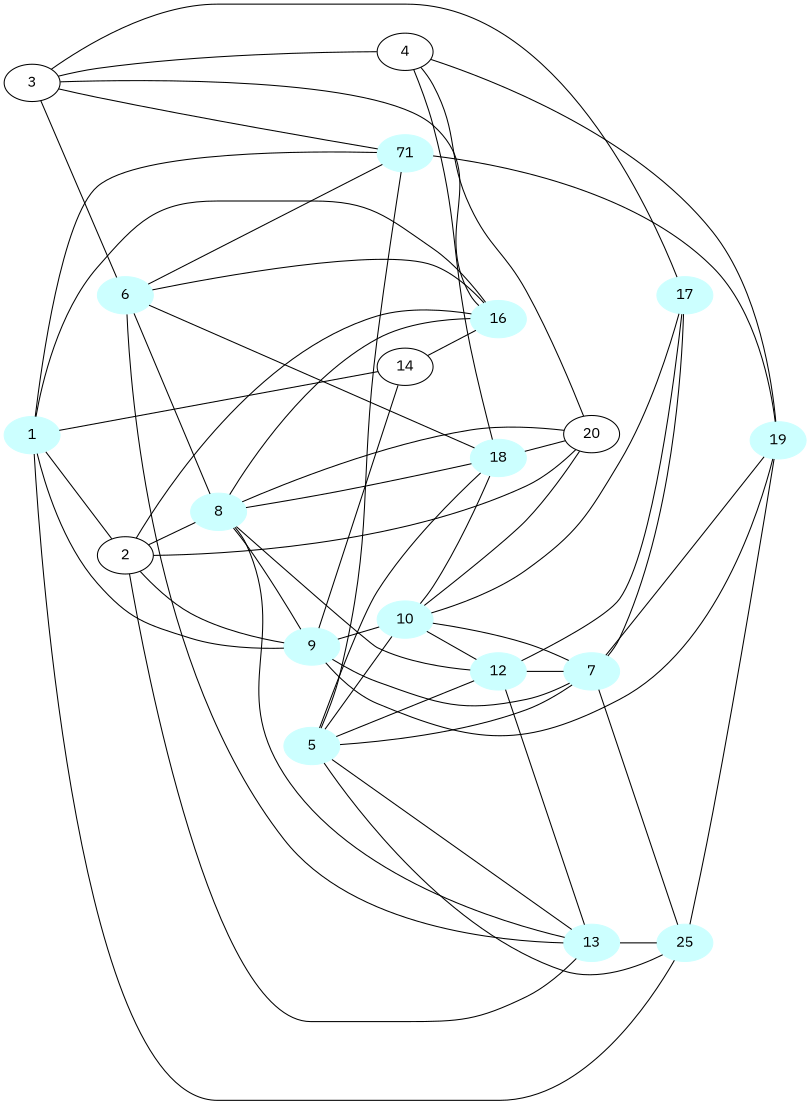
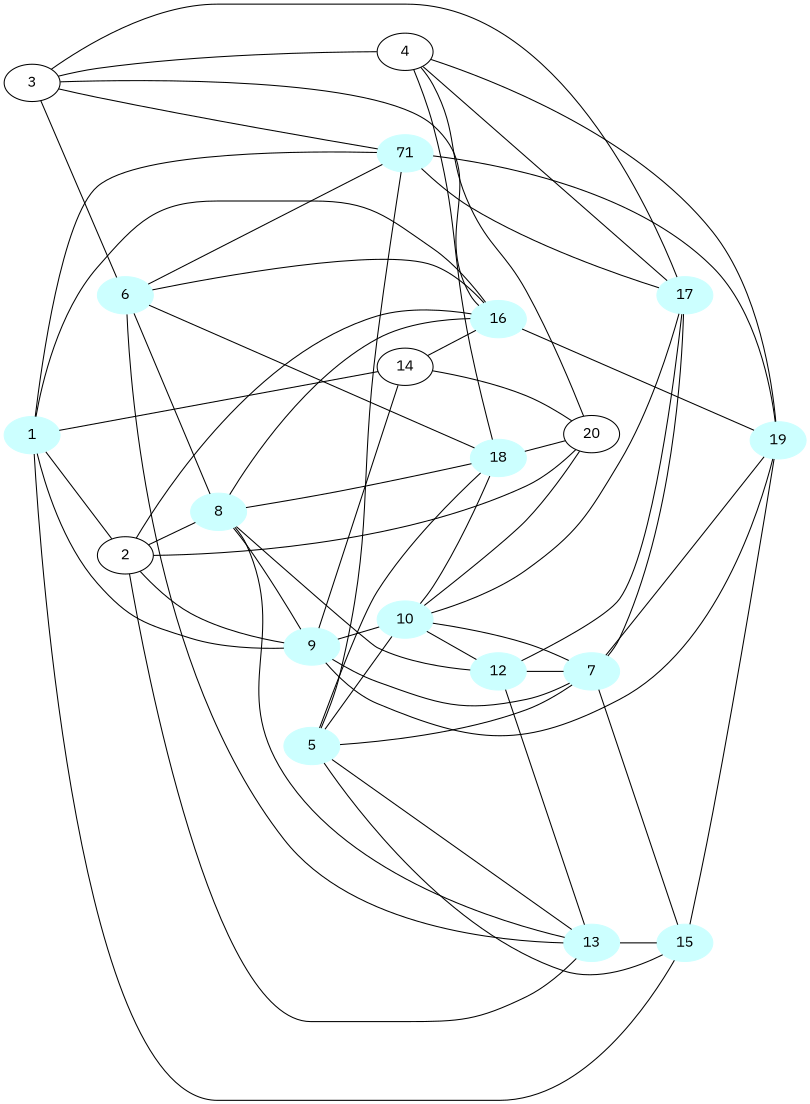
  graph {
    fontname="IBM Plex Sans"
    rankdir=LR
    node [color="#CCFFFF" fontname="IBM Plex Sans" style=filled]
    edge [fontname="IBM Plex Sans"]
    1
    9
    n3 [label=71]
-   15 [label=25]
+   15
    16
    2 [color="" style=""]
    14 [color="" style=""]
    10
    19
    17
    13
    8
    20 [color="" style=""]
    5
    7
    12
    18
    6
    3 [color="" style=""]
    4 [color="" style=""]
    1 -- 9
    1 -- n3
    1 -- 15
    1 -- 16
    1 -- 2
    1 -- 14
    9 -- 14
    9 -- 10
    9 -- 19
    n3 -- 19
+   n3 -- 17
    15 -- 19
+   16 -- 19
    2 -- 9
    2 -- 16
    2 -- 13
    2 -- 8
    2 -- 20
    14 -- 16
-   8 -- 20
+   14 -- 20
    10 -- 17
    10 -- 20
    10 -- 12
    10 -- 18
    13 -- 15
    8 -- 9
    8 -- 16
    8 -- 13
    8 -- 12
    8 -- 18
    5 -- n3
    5 -- 15
    5 -- 10
    5 -- 13
    5 -- 7
-   5 -- 12
    5 -- 18
    7 -- 9
    7 -- 15
    7 -- 10
    7 -- 19
    7 -- 17
    12 -- 17
    12 -- 13
    12 -- 7
    18 -- 20
    6 -- n3
    6 -- 16
    6 -- 13
    6 -- 8
    6 -- 18
    3 -- n3
    3 -- 16
    3 -- 17
    3 -- 6
    3 -- 4
    4 -- 19
+   4 -- 17
    4 -- 20
    4 -- 18
  }
